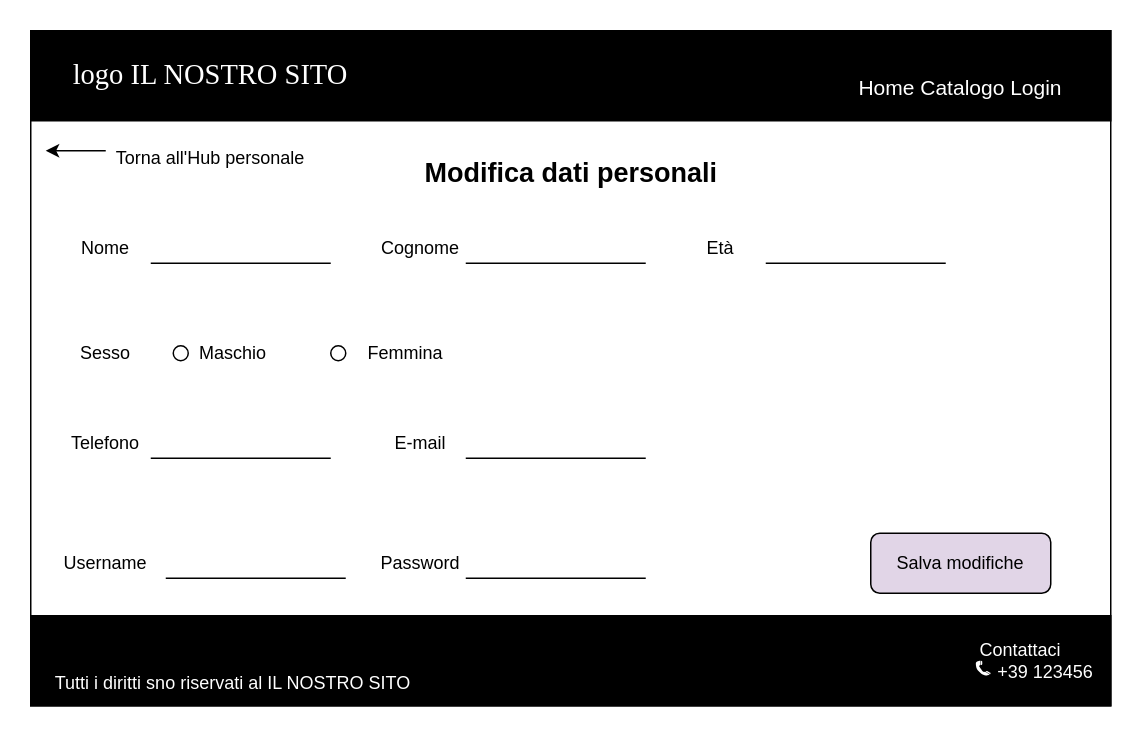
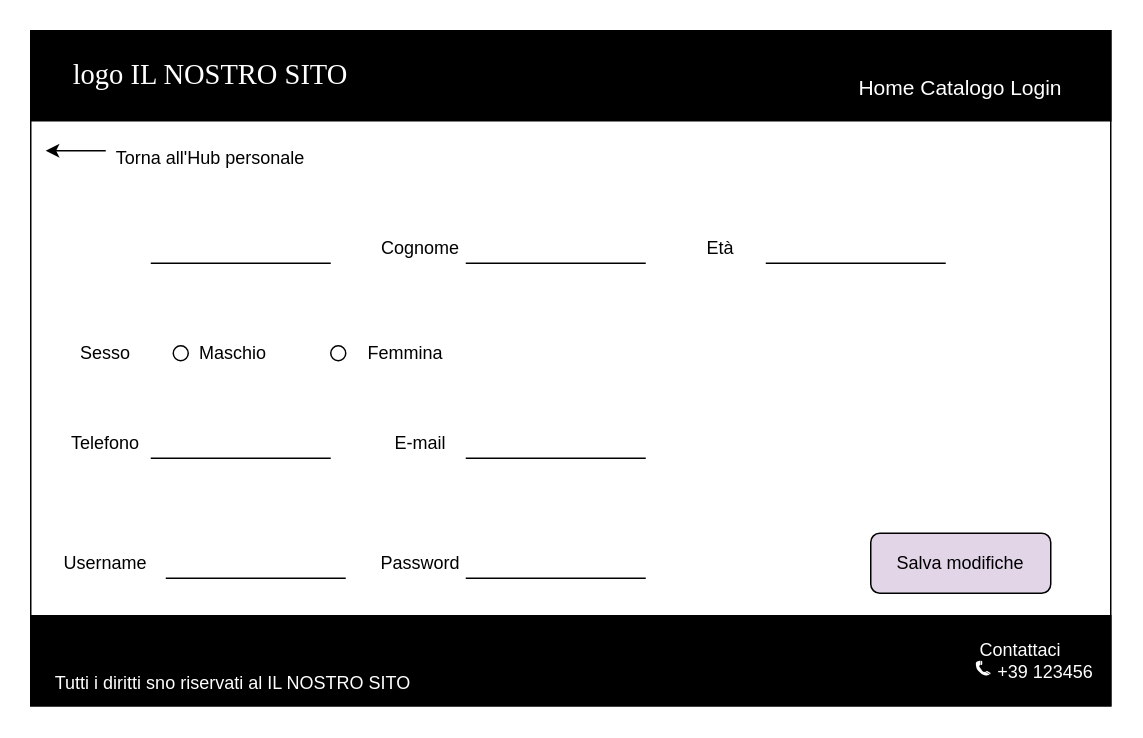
  <mxCell id="0" />
  <mxCell id="1" parent="0" />
  <mxCell id="2" value="" style="rounded=0;whiteSpace=wrap;html=1;" vertex="1" parent="1"><mxGeometry x="20" y="20" width="720" height="450" as="geometry" /></mxCell>
  <mxCell id="3" value="" style="rounded=0;whiteSpace=wrap;html=1;fillColor=#000000;" vertex="1" parent="1"><mxGeometry x="20" y="20" width="720" height="60" as="geometry" /></mxCell>
  <mxCell id="4" value="logo IL NOSTRO SITO" style="text;html=1;strokeColor=none;fillColor=none;align=center;verticalAlign=middle;whiteSpace=wrap;rounded=0;fontColor=#FFFFFF;fontSize=19;fontStyle=0;fontFamily=Verdana;" vertex="1" parent="1"><mxGeometry x="30" y="27.5" width="220" height="45" as="geometry" /></mxCell>
  <mxCell id="5" value="Home Catalogo Login" style="text;html=1;strokeColor=none;fillColor=none;align=center;verticalAlign=middle;whiteSpace=wrap;rounded=0;fontColor=#FFFFFF;fontSize=14;" vertex="1" parent="1"><mxGeometry x="550" y="42.5" width="180" height="30" as="geometry" /></mxCell>
  <mxCell id="6" value="&#10;&#10;&#10;" style="rounded=0;whiteSpace=wrap;html=1;fillColor=#000000;" vertex="1" parent="1"><mxGeometry x="20" y="410" width="720" height="60" as="geometry" /></mxCell>
  <mxCell id="7" value="Tutti i diritti sno riservati al IL NOSTRO SITO" style="text;html=1;strokeColor=none;fillColor=none;align=center;verticalAlign=middle;whiteSpace=wrap;rounded=0;fontColor=#FFFFFF;" vertex="1" parent="1"><mxGeometry x="20" y="440" width="270" height="30" as="geometry" /></mxCell>
  <mxCell id="8" value="Contattaci&lt;br&gt;&amp;nbsp; &amp;nbsp; &amp;nbsp; &amp;nbsp; &amp;nbsp; +39 123456" style="text;html=1;strokeColor=none;fillColor=none;align=center;verticalAlign=middle;whiteSpace=wrap;rounded=0;fontColor=#FFFFFF;" vertex="1" parent="1"><mxGeometry x="630" y="410" width="100" height="60" as="geometry" /></mxCell>
  <mxCell id="9" value="" style="shape=mxgraph.signs.tech.telephone_3;html=1;pointerEvents=1;fillColor=#FFFFFF;strokeColor=none;verticalLabelPosition=bottom;verticalAlign=top;align=center;sketch=0;fontColor=#FFFFFF;" vertex="1" parent="1"><mxGeometry x="650" y="440" width="10" height="10" as="geometry" /></mxCell>
  <mxCell id="10" style="edgeStyle=orthogonalEdgeStyle;rounded=0;orthogonalLoop=1;jettySize=auto;html=1;exitX=0.5;exitY=1;exitDx=0;exitDy=0;" edge="1" parent="1" source="2" target="2"><mxGeometry relative="1" as="geometry" /></mxCell>
- <mxCell id="11" value="Modifica dati personali" style="text;html=1;strokeColor=none;fillColor=none;align=center;verticalAlign=middle;whiteSpace=wrap;rounded=0;fontStyle=1;fontSize=18;" vertex="1" parent="1"><mxGeometry x="257.5" y="90" width="245" height="50" as="geometry" /></mxCell>
  <mxCell id="12" value="" style="line;strokeWidth=1;rotatable=0;dashed=0;labelPosition=right;align=left;verticalAlign=middle;spacingTop=0;spacingLeft=6;points=[];portConstraint=eastwest;" vertex="1" parent="1"><mxGeometry x="100" y="170" width="120" height="10" as="geometry" /></mxCell>
  <mxCell id="13" value="" style="line;strokeWidth=1;rotatable=0;dashed=0;labelPosition=right;align=left;verticalAlign=middle;spacingTop=0;spacingLeft=6;points=[];portConstraint=eastwest;" vertex="1" parent="1"><mxGeometry x="310" y="170" width="120" height="10" as="geometry" /></mxCell>
- <mxCell id="14" value="Nome" style="text;html=1;strokeColor=none;fillColor=none;align=center;verticalAlign=middle;whiteSpace=wrap;rounded=0;" vertex="1" parent="1"><mxGeometry x="40" y="150" width="60" height="30" as="geometry" /></mxCell>
  <mxCell id="15" value="Cognome" style="text;html=1;strokeColor=none;fillColor=none;align=center;verticalAlign=middle;whiteSpace=wrap;rounded=0;" vertex="1" parent="1"><mxGeometry x="250" y="150" width="60" height="30" as="geometry" /></mxCell>
  <mxCell id="16" value="" style="line;strokeWidth=1;rotatable=0;dashed=0;labelPosition=right;align=left;verticalAlign=middle;spacingTop=0;spacingLeft=6;points=[];portConstraint=eastwest;" vertex="1" parent="1"><mxGeometry x="110" y="380" width="120" height="10" as="geometry" /></mxCell>
  <mxCell id="17" value="E-mail" style="text;html=1;strokeColor=none;fillColor=none;align=center;verticalAlign=middle;whiteSpace=wrap;rounded=0;" vertex="1" parent="1"><mxGeometry x="250" y="280" width="60" height="30" as="geometry" /></mxCell>
  <mxCell id="18" value="" style="line;strokeWidth=1;rotatable=0;dashed=0;labelPosition=right;align=left;verticalAlign=middle;spacingTop=0;spacingLeft=6;points=[];portConstraint=eastwest;" vertex="1" parent="1"><mxGeometry x="310" y="380" width="120" height="10" as="geometry" /></mxCell>
  <mxCell id="19" value="Password" style="text;html=1;strokeColor=none;fillColor=none;align=center;verticalAlign=middle;whiteSpace=wrap;rounded=0;" vertex="1" parent="1"><mxGeometry x="250" y="360" width="60" height="30" as="geometry" /></mxCell>
  <mxCell id="20" value="Sesso" style="text;html=1;strokeColor=none;fillColor=none;align=center;verticalAlign=middle;whiteSpace=wrap;rounded=0;" vertex="1" parent="1"><mxGeometry x="40" y="220" width="60" height="30" as="geometry" /></mxCell>
  <mxCell id="21" value="" style="ellipse;whiteSpace=wrap;html=1;aspect=fixed;" vertex="1" parent="1"><mxGeometry x="115" y="230" width="10" height="10" as="geometry" /></mxCell>
  <mxCell id="22" value="" style="ellipse;whiteSpace=wrap;html=1;aspect=fixed;" vertex="1" parent="1"><mxGeometry x="220" y="230" width="10" height="10" as="geometry" /></mxCell>
  <mxCell id="23" value="Maschio" style="text;html=1;strokeColor=none;fillColor=none;align=center;verticalAlign=middle;whiteSpace=wrap;rounded=0;" vertex="1" parent="1"><mxGeometry x="125" y="220" width="60" height="30" as="geometry" /></mxCell>
  <mxCell id="24" value="Femmina" style="text;html=1;strokeColor=none;fillColor=none;align=center;verticalAlign=middle;whiteSpace=wrap;rounded=0;" vertex="1" parent="1"><mxGeometry x="240" y="220" width="60" height="30" as="geometry" /></mxCell>
  <mxCell id="25" value="Età" style="text;html=1;strokeColor=none;fillColor=none;align=center;verticalAlign=middle;whiteSpace=wrap;rounded=0;" vertex="1" parent="1"><mxGeometry x="450" y="150" width="60" height="30" as="geometry" /></mxCell>
  <mxCell id="26" value="" style="line;strokeWidth=1;rotatable=0;dashed=0;labelPosition=right;align=left;verticalAlign=middle;spacingTop=0;spacingLeft=6;points=[];portConstraint=eastwest;" vertex="1" parent="1"><mxGeometry x="510" y="170" width="120" height="10" as="geometry" /></mxCell>
  <mxCell id="27" value="Telefono" style="text;html=1;strokeColor=none;fillColor=none;align=center;verticalAlign=middle;whiteSpace=wrap;rounded=0;" vertex="1" parent="1"><mxGeometry x="40" y="280" width="60" height="30" as="geometry" /></mxCell>
  <mxCell id="28" value="" style="line;strokeWidth=1;rotatable=0;dashed=0;labelPosition=right;align=left;verticalAlign=middle;spacingTop=0;spacingLeft=6;points=[];portConstraint=eastwest;" vertex="1" parent="1"><mxGeometry x="100" y="300" width="120" height="10" as="geometry" /></mxCell>
  <mxCell id="29" value="" style="line;strokeWidth=1;rotatable=0;dashed=0;labelPosition=right;align=left;verticalAlign=middle;spacingTop=0;spacingLeft=6;points=[];portConstraint=eastwest;" vertex="1" parent="1"><mxGeometry x="310" y="300" width="120" height="10" as="geometry" /></mxCell>
  <mxCell id="30" value="Username" style="text;html=1;strokeColor=none;fillColor=none;align=center;verticalAlign=middle;whiteSpace=wrap;rounded=0;" vertex="1" parent="1"><mxGeometry x="40" y="360" width="60" height="30" as="geometry" /></mxCell>
  <mxCell id="31" value="Salva modifiche" style="rounded=1;whiteSpace=wrap;html=1;fillColor=#e1d5e7;" vertex="1" parent="1"><mxGeometry x="580" y="355" width="120" height="40" as="geometry" /></mxCell>
  <mxCell id="32" value="" style="endArrow=classic;html=1;rounded=0;" edge="1" parent="1"><mxGeometry width="50" height="50" relative="1" as="geometry"><mxPoint x="70" y="100" as="sourcePoint" /><mxPoint x="30" y="100" as="targetPoint" /></mxGeometry></mxCell>
  <mxCell id="33" value="Torna all'Hub personale" style="text;html=1;strokeColor=none;fillColor=none;align=center;verticalAlign=middle;whiteSpace=wrap;rounded=0;" vertex="1" parent="1"><mxGeometry x="75" y="90" width="130" height="30" as="geometry" /></mxCell>
